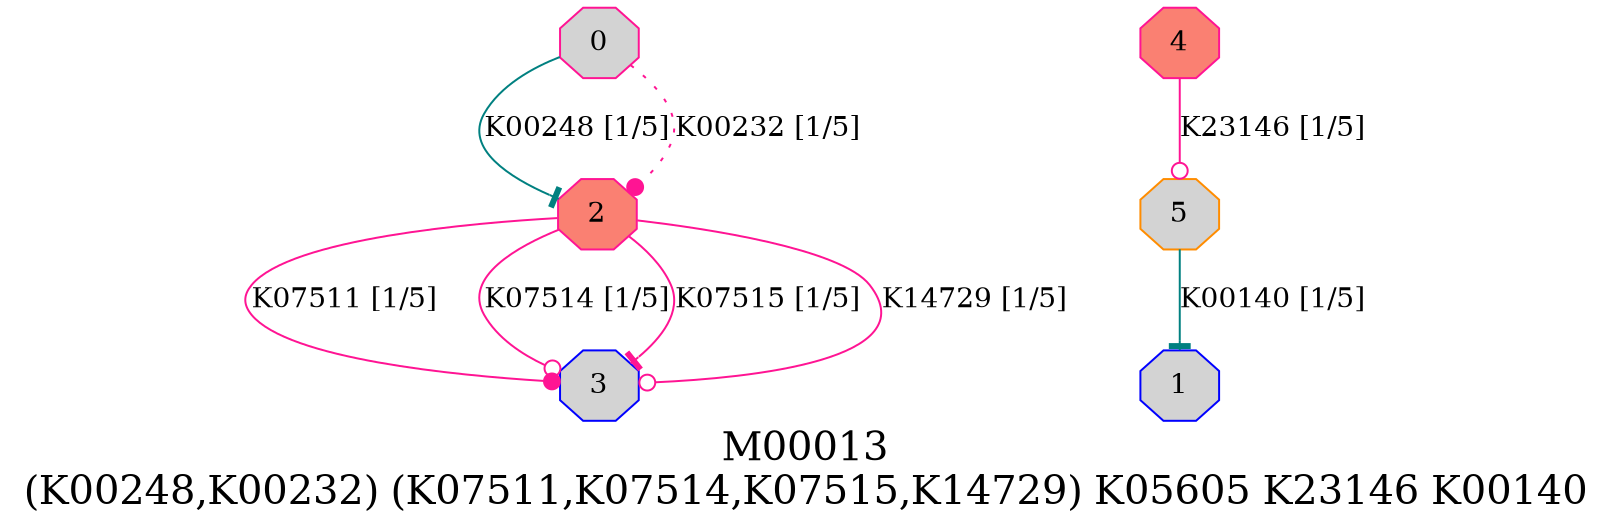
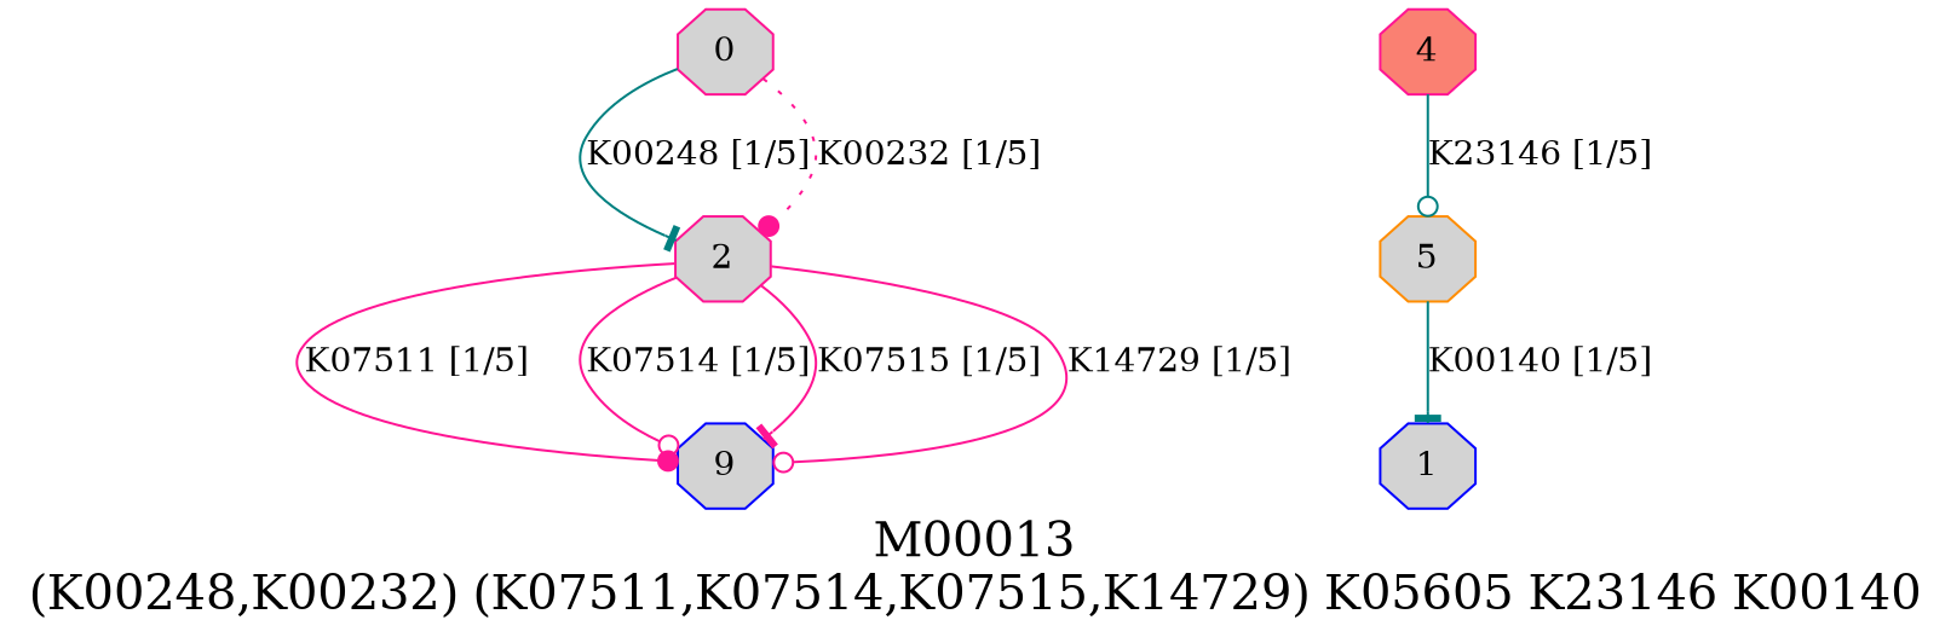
  digraph {
    fontsize=20
    label="M00013\n(K00248,K00232) (K07511,K07514,K07515,K14729) K05605 K23146 K00140"
    node [color=deeppink fillcolor=lightgrey shape=octagon style=filled]
    edge [arrowhead=tee color=deeppink style=solid]
    0 [height=.3 width=.3]
    1 [color=blue height=.3 width=.3]
-   2 [fillcolor=salmon height=.3 width=.3]
-   3 [color=blue height=.3 width=.3]
+   2 [height=.3 width=.3]
+   3 [color=blue height=.3 width=.3 label=9]
    4 [fillcolor=salmon height=.3 width=.3]
    5 [color=darkorange height=.3 width=.3]
    subgraph sub_1 {
      0
      1
      2
      3
      4
      5
    }
    0 -> 2 [color=teal label="K00248 [1/5]"]
    0 -> 2 [arrowhead=dot label="K00232 [1/5]" style=dotted]
    2 -> 3 [arrowhead=dot label="K07511 [1/5]"]
    2 -> 3 [arrowhead=odot label="K07514 [1/5]"]
    2 -> 3 [label="K07515 [1/5]"]
    2 -> 3 [arrowhead=odot label="K14729 [1/5]"]
-   4 -> 5 [arrowhead=odot label="K23146 [1/5]"]
+   4 -> 5 [arrowhead=odot color=teal label="K23146 [1/5]"]
    5 -> 1 [color=teal label="K00140 [1/5]"]
  }
